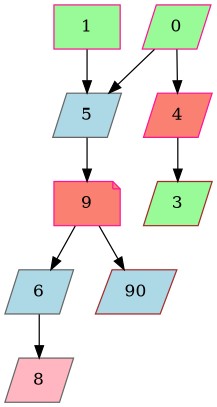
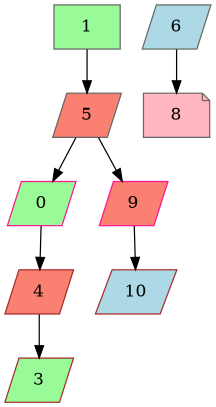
  digraph {
    node [color=gray40 fillcolor=palegreen shape=parallelogram style=filled]
-   1 [color=deeppink shape=box]
-   5 [fillcolor=lightblue]
+   1 [shape=box]
+   5 [fillcolor=salmon]
    n3 [color=deeppink label=0]
-   9 [color=deeppink fillcolor=salmon shape=note]
-   4 [color=deeppink fillcolor=salmon]
+   9 [color=deeppink fillcolor=salmon]
+   4 [color=brown fillcolor=salmon]
    6 [fillcolor=lightblue]
-   10 [color=brown fillcolor=lightblue label=90]
+   10 [color=brown fillcolor=lightblue]
    3 [color=brown]
-   8 [fillcolor=lightpink]
+   8 [fillcolor=lightpink shape=note]
    1 -> 5
-   n3 -> 5
+   5 -> n3
    5 -> 9
    n3 -> 4
-   9 -> 6
    9 -> 10
    4 -> 3
    6 -> 8
  }
